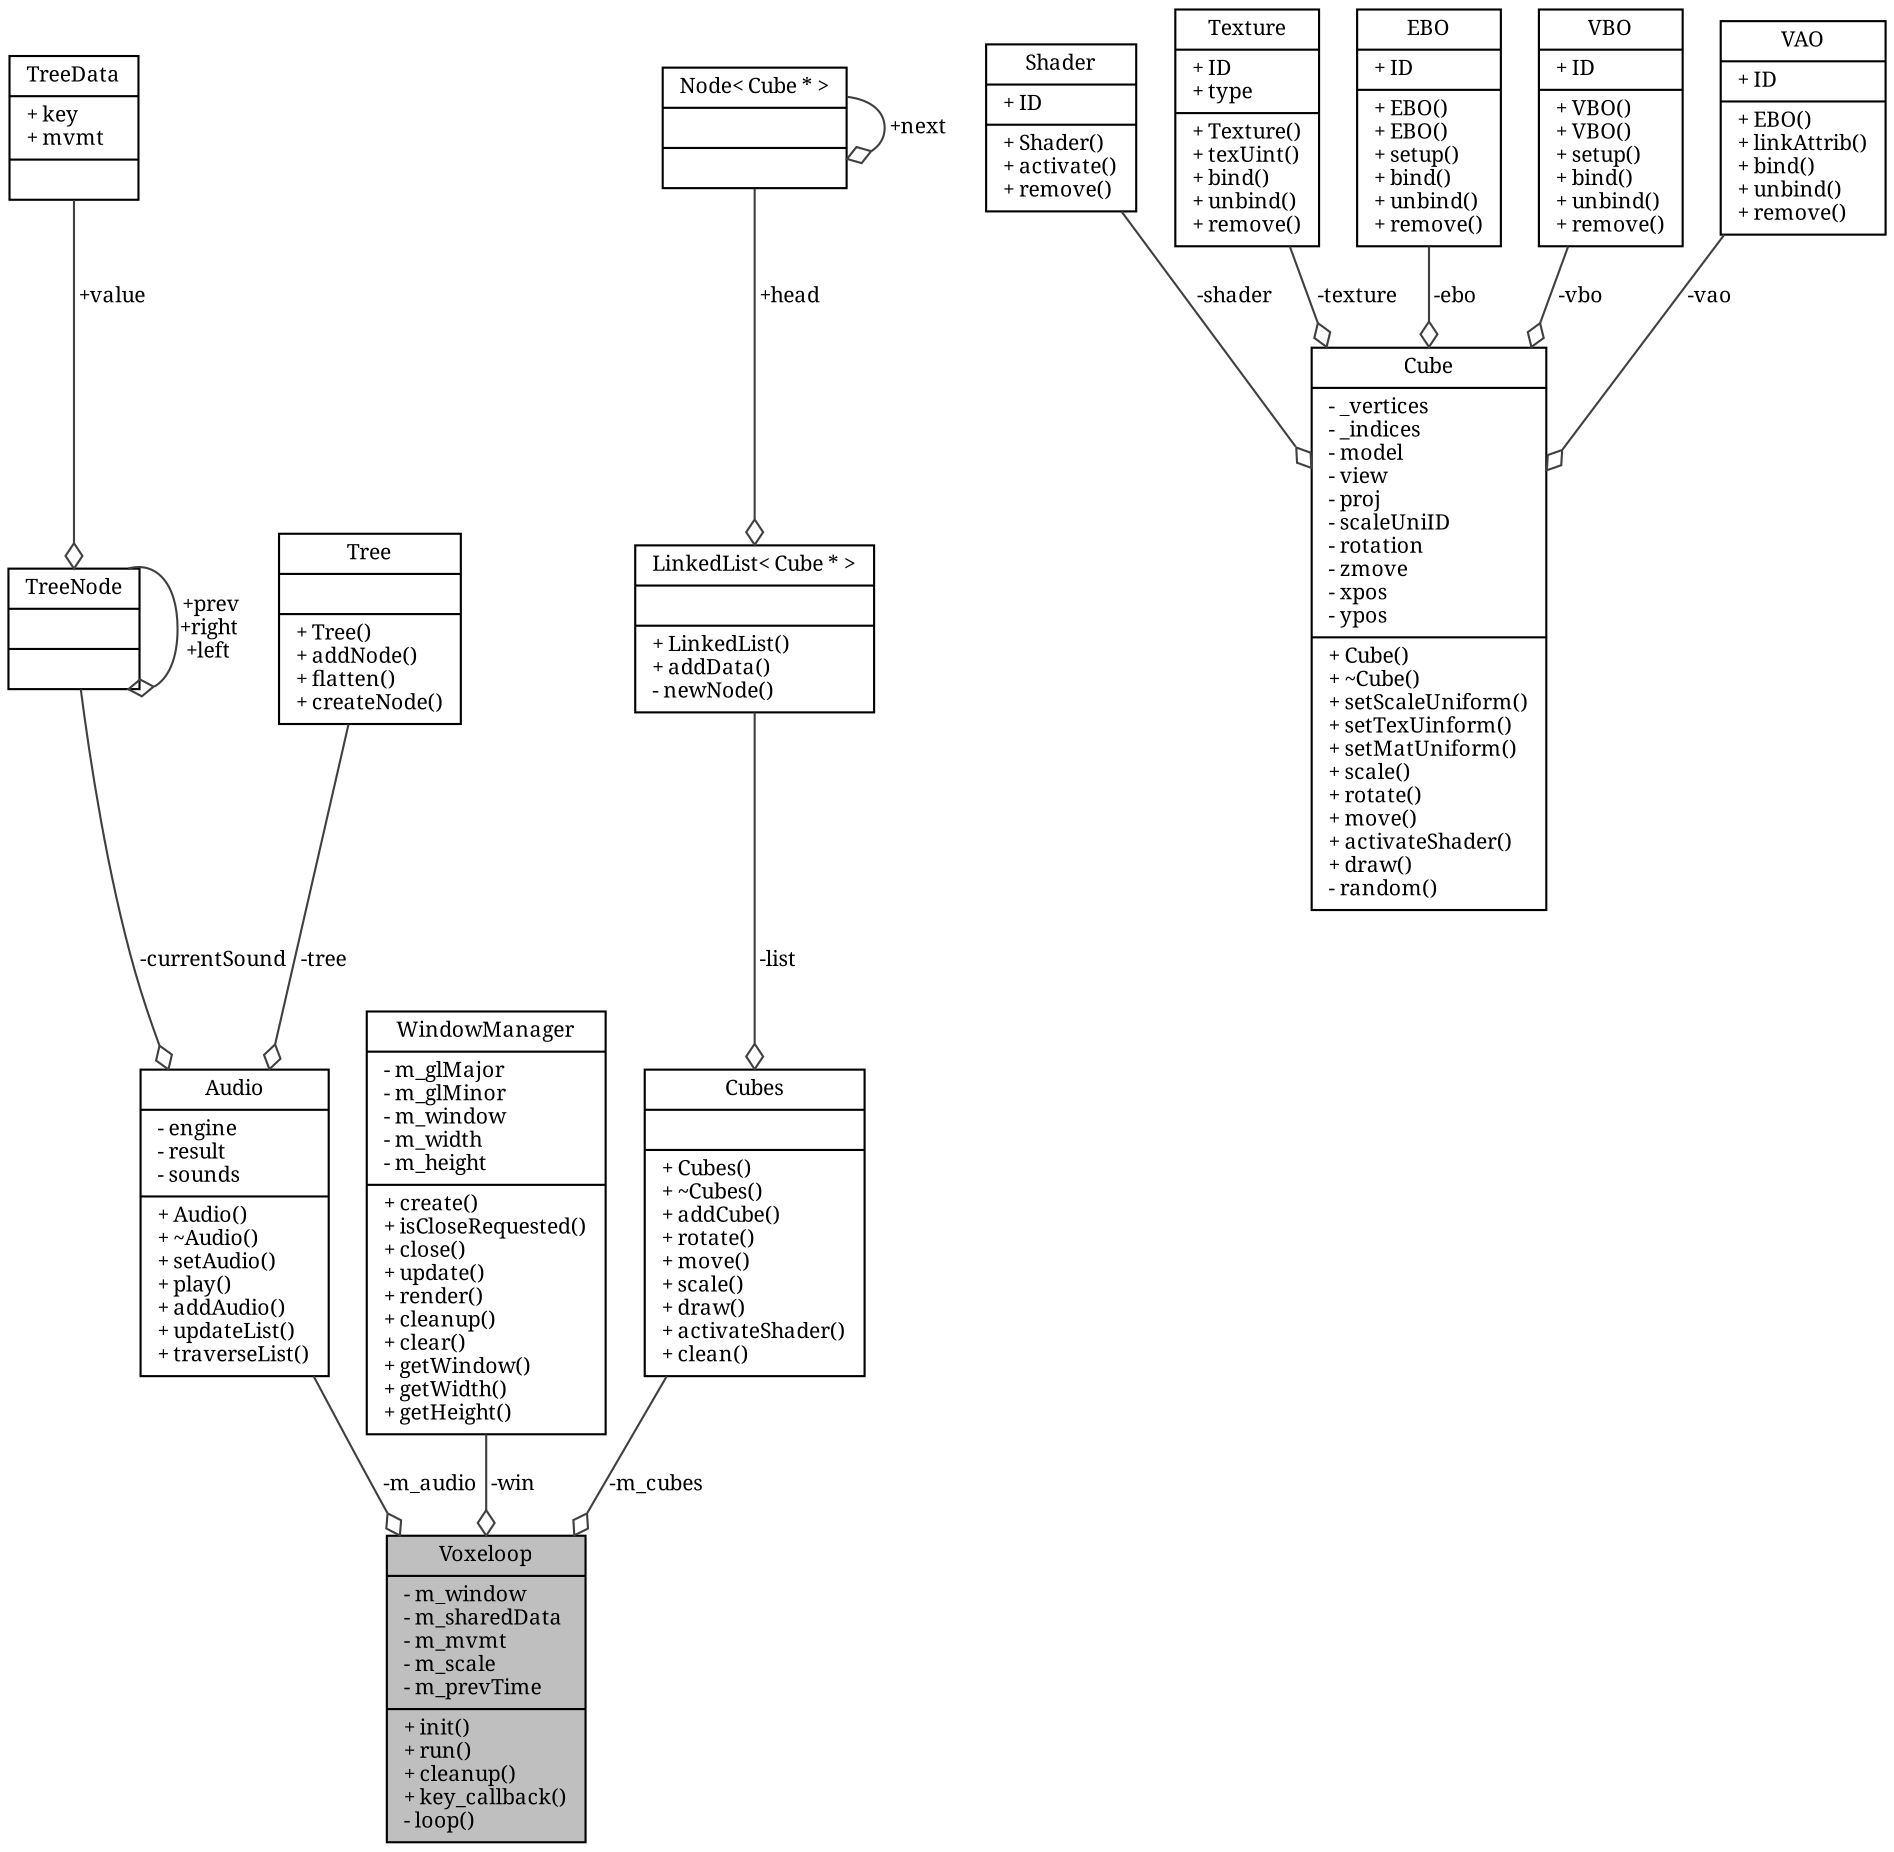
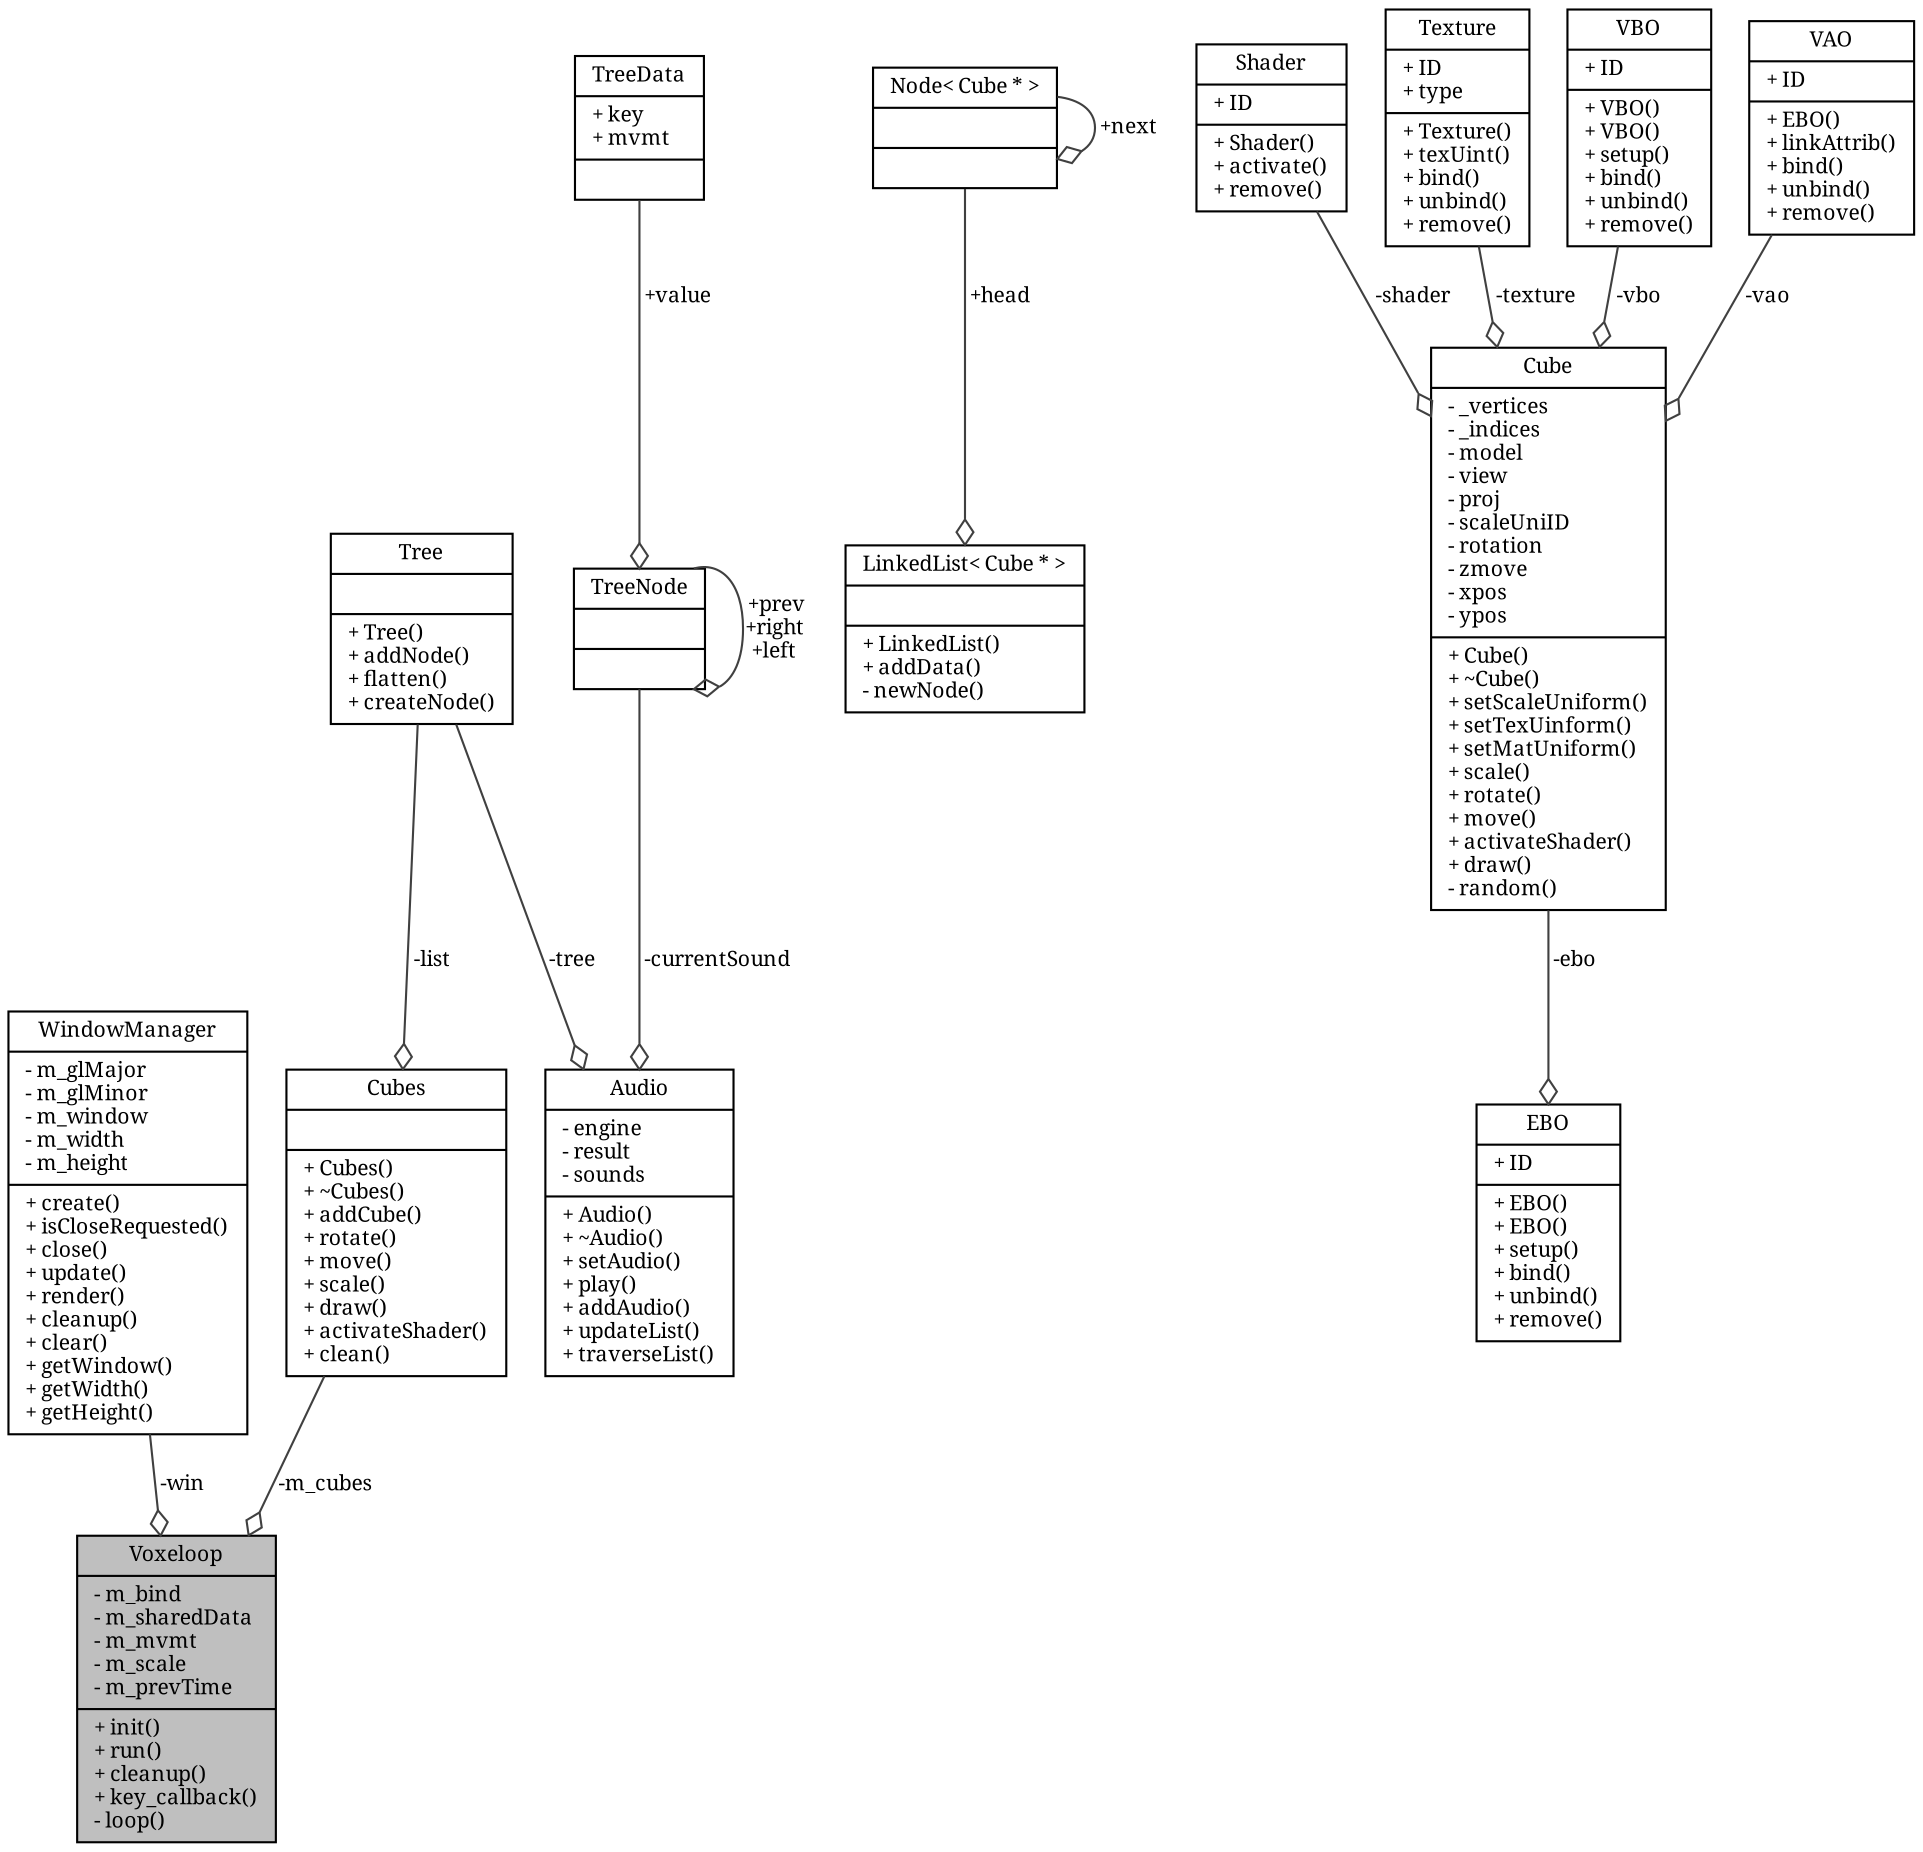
  digraph {
    fontname="Noto Serif"
    node [color=black fillcolor=white fontname="Noto Serif" fontsize=10 shape=record style=filled]
    edge [arrowhead=odiamond color=grey25 fontname="Noto Serif" fontsize=10 labelfontname=Helvetica labelfontsize=10 style=solid]
-   n1 [fillcolor=grey75 fontcolor=black height=0.2 label="{Voxeloop\n|- m_window\l- m_sharedData\l- m_mvmt\l- m_scale\l- m_prevTime\l|+ init()\l+ run()\l+ cleanup()\l+ key_callback()\l- loop()\l}" width=0.4]
+   n1 [fillcolor=grey75 fontcolor=black height=0.2 label="{Voxeloop\n|- m_bind\l- m_sharedData\l- m_mvmt\l- m_scale\l- m_prevTime\l|+ init()\l+ run()\l+ cleanup()\l+ key_callback()\l- loop()\l}" width=0.4]
    n2 [height=0.2 label="{Audio\n|- engine\l- result\l- sounds\l|+ Audio()\l+ ~Audio()\l+ setAudio()\l+ play()\l+ addAudio()\l+ updateList()\l+ traverseList()\l}" width=0.4]
    n3 [height=0.2 label="{TreeNode\n||}" width=0.4]
    n4 [height=0.2 label="{Tree\n||+ Tree()\l+ addNode()\l+ flatten()\l+ createNode()\l}" width=0.4]
    n5 [height=0.2 label="{TreeData\n|+ key\l+ mvmt\l|}" width=0.4]
    n6 [height=0.2 label="{WindowManager\n|- m_glMajor\l- m_glMinor\l- m_window\l- m_width\l- m_height\l|+ create()\l+ isCloseRequested()\l+ close()\l+ update()\l+ render()\l+ cleanup()\l+ clear()\l+ getWindow()\l+ getWidth()\l+ getHeight()\l}" width=0.4]
    n7 [height=0.2 label="{Cubes\n||+ Cubes()\l+ ~Cubes()\l+ addCube()\l+ rotate()\l+ move()\l+ scale()\l+ draw()\l+ activateShader()\l+ clean()\l}" width=0.4]
    n8 [height=0.2 label="{LinkedList\< Cube * \>\n||+ LinkedList()\l+ addData()\l- newNode()\l}" width=0.4]
    n9 [height=0.2 label="{Node\< Cube * \>\n||}" width=0.4]
    n10 [height=0.2 label="{Cube\n|- _vertices\l- _indices\l- model\l- view\l- proj\l- scaleUniID\l- rotation\l- zmove\l- xpos\l- ypos\l|+ Cube()\l+ ~Cube()\l+ setScaleUniform()\l+ setTexUinform()\l+ setMatUniform()\l+ scale()\l+ rotate()\l+ move()\l+ activateShader()\l+ draw()\l- random()\l}" width=0.4]
    n11 [height=0.2 label="{Shader\n|+ ID\l|+ Shader()\l+ activate()\l+ remove()\l}" width=0.4]
    n12 [height=0.2 label="{Texture\n|+ ID\l+ type\l|+ Texture()\l+ texUint()\l+ bind()\l+ unbind()\l+ remove()\l}" width=0.4]
    n13 [height=0.2 label="{EBO\n|+ ID\l|+ EBO()\l+ EBO()\l+ setup()\l+ bind()\l+ unbind()\l+ remove()\l}" width=0.4]
    n14 [height=0.2 label="{VBO\n|+ ID\l|+ VBO()\l+ VBO()\l+ setup()\l+ bind()\l+ unbind()\l+ remove()\l}" width=0.4]
    n15 [height=0.2 label="{VAO\n|+ ID\l|+ EBO()\l+ linkAttrib()\l+ bind()\l+ unbind()\l+ remove()\l}" width=0.4]
-   n2 -> n1 [label=" -m_audio"]
    n3 -> n2 [label=" -currentSound"]
    n3 -> n3 [label=" +prev\n+right\n+left"]
    n4 -> n2 [label=" -tree"]
    n5 -> n3 [label=" +value"]
    n6 -> n1 [label=" -win"]
    n7 -> n1 [label=" -m_cubes"]
-   n8 -> n7 [label=" -list"]
+   n4 -> n7 [label=" -list"]
    n9 -> n8 [label=" +head"]
    n9 -> n9 [label=" +next"]
    n11 -> n10 [label=" -shader"]
    n12 -> n10 [label=" -texture"]
-   n13 -> n10 [label=" -ebo"]
+   n10 -> n13 [label=" -ebo"]
    n14 -> n10 [label=" -vbo"]
    n15 -> n10 [label=" -vao"]
  }
